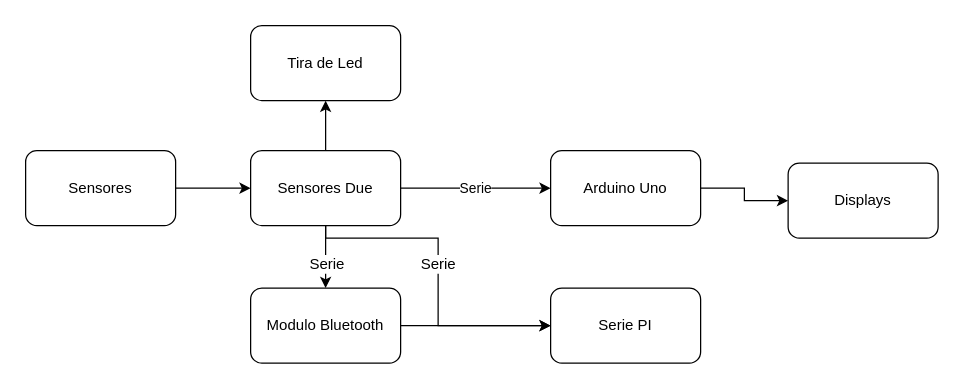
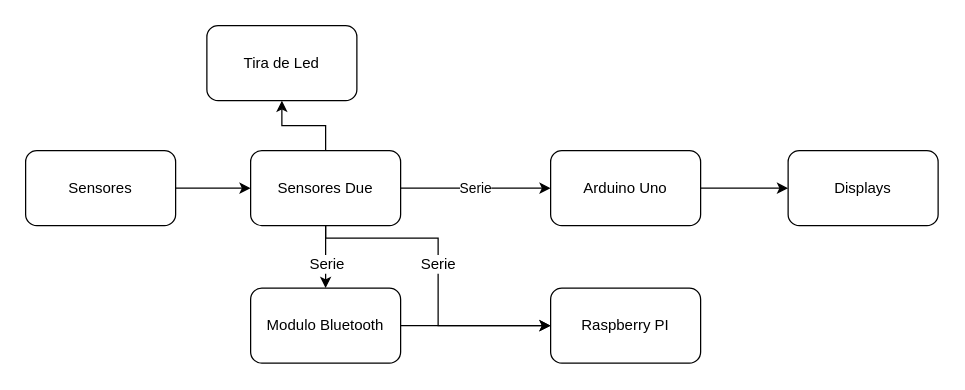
  <mxCell id="0" />
  <mxCell id="1" parent="0" />
  <mxCell id="2" value="Serie" style="edgeStyle=orthogonalEdgeStyle;rounded=0;orthogonalLoop=1;jettySize=auto;html=1;entryX=0;entryY=0.5;entryDx=0;entryDy=0;" edge="1" parent="1" source="8" target="10"><mxGeometry relative="1" as="geometry" /></mxCell>
  <mxCell id="3" style="edgeStyle=orthogonalEdgeStyle;rounded=0;orthogonalLoop=1;jettySize=auto;html=1;entryX=0.5;entryY=1;entryDx=0;entryDy=0;" edge="1" parent="1" source="8" target="15"><mxGeometry relative="1" as="geometry" /></mxCell>
  <mxCell id="4" style="edgeStyle=orthogonalEdgeStyle;rounded=0;orthogonalLoop=1;jettySize=auto;html=1;entryX=0;entryY=0.5;entryDx=0;entryDy=0;" edge="1" parent="1" source="8" target="14"><mxGeometry relative="1" as="geometry"><Array as="points"><mxPoint x="260" y="190" /><mxPoint x="350" y="190" /><mxPoint x="350" y="260" /></Array></mxGeometry></mxCell>
  <mxCell id="5" value="Serie" style="text;html=1;align=center;verticalAlign=middle;resizable=0;points=[];;labelBackgroundColor=#ffffff;" vertex="1" connectable="0" parent="4"><mxGeometry x="0.093" y="-1" relative="1" as="geometry"><mxPoint y="-22" as="offset" /></mxGeometry></mxCell>
  <mxCell id="6" style="edgeStyle=orthogonalEdgeStyle;rounded=0;orthogonalLoop=1;jettySize=auto;html=1;entryX=0.5;entryY=0;entryDx=0;entryDy=0;" edge="1" parent="1" source="8" target="17"><mxGeometry relative="1" as="geometry" /></mxCell>
  <mxCell id="7" value="Serie" style="text;html=1;align=center;verticalAlign=middle;resizable=0;points=[];;labelBackgroundColor=#ffffff;" vertex="1" connectable="0" parent="6"><mxGeometry x="-0.007" y="1" relative="1" as="geometry"><mxPoint x="-1" y="5" as="offset" /></mxGeometry></mxCell>
  <mxCell id="8" value="Sensores Due" style="rounded=1;whiteSpace=wrap;html=1;" vertex="1" parent="1"><mxGeometry x="200" y="120" width="120" height="60" as="geometry" /></mxCell>
  <mxCell id="9" style="edgeStyle=orthogonalEdgeStyle;rounded=0;orthogonalLoop=1;jettySize=auto;html=1;entryX=0;entryY=0.5;entryDx=0;entryDy=0;" edge="1" parent="1" source="10" target="13"><mxGeometry relative="1" as="geometry" /></mxCell>
  <mxCell id="10" value="Arduino Uno" style="rounded=1;whiteSpace=wrap;html=1;" vertex="1" parent="1"><mxGeometry x="440" y="120" width="120" height="60" as="geometry" /></mxCell>
  <mxCell id="11" style="edgeStyle=orthogonalEdgeStyle;rounded=0;orthogonalLoop=1;jettySize=auto;html=1;" edge="1" parent="1" source="12" target="8"><mxGeometry relative="1" as="geometry" /></mxCell>
  <mxCell id="12" value="Sensores" style="rounded=1;whiteSpace=wrap;html=1;" vertex="1" parent="1"><mxGeometry x="20" y="120" width="120" height="60" as="geometry" /></mxCell>
- <mxCell id="13" value="Displays" style="rounded=1;whiteSpace=wrap;html=1;" vertex="1" parent="1"><mxGeometry x="630" y="130" width="120" height="60" as="geometry" /></mxCell>
- <mxCell id="14" value="Serie PI" style="rounded=1;whiteSpace=wrap;html=1;" vertex="1" parent="1"><mxGeometry x="440" y="230" width="120" height="60" as="geometry" /></mxCell>
- <mxCell id="15" value="Tira de Led" style="rounded=1;whiteSpace=wrap;html=1;" vertex="1" parent="1"><mxGeometry x="200" y="20" width="120" height="60" as="geometry" /></mxCell>
+ <mxCell id="13" value="Displays" style="rounded=1;whiteSpace=wrap;html=1;" vertex="1" parent="1"><mxGeometry x="630" y="120" width="120" height="60" as="geometry" /></mxCell>
+ <mxCell id="14" value="Raspberry PI" style="rounded=1;whiteSpace=wrap;html=1;" vertex="1" parent="1"><mxGeometry x="440" y="230" width="120" height="60" as="geometry" /></mxCell>
+ <mxCell id="15" value="Tira de Led" style="rounded=1;whiteSpace=wrap;html=1;" vertex="1" parent="1"><mxGeometry x="165" y="20" width="120" height="60" as="geometry" /></mxCell>
  <mxCell id="16" style="edgeStyle=orthogonalEdgeStyle;rounded=0;orthogonalLoop=1;jettySize=auto;html=1;entryX=0;entryY=0.5;entryDx=0;entryDy=0;" edge="1" parent="1" source="17" target="14"><mxGeometry relative="1" as="geometry"><Array as="points"><mxPoint x="320" y="260" /><mxPoint x="320" y="260" /></Array></mxGeometry></mxCell>
  <mxCell id="17" value="Modulo Bluetooth" style="rounded=1;whiteSpace=wrap;html=1;" vertex="1" parent="1"><mxGeometry x="200" y="230" width="120" height="60" as="geometry" /></mxCell>
